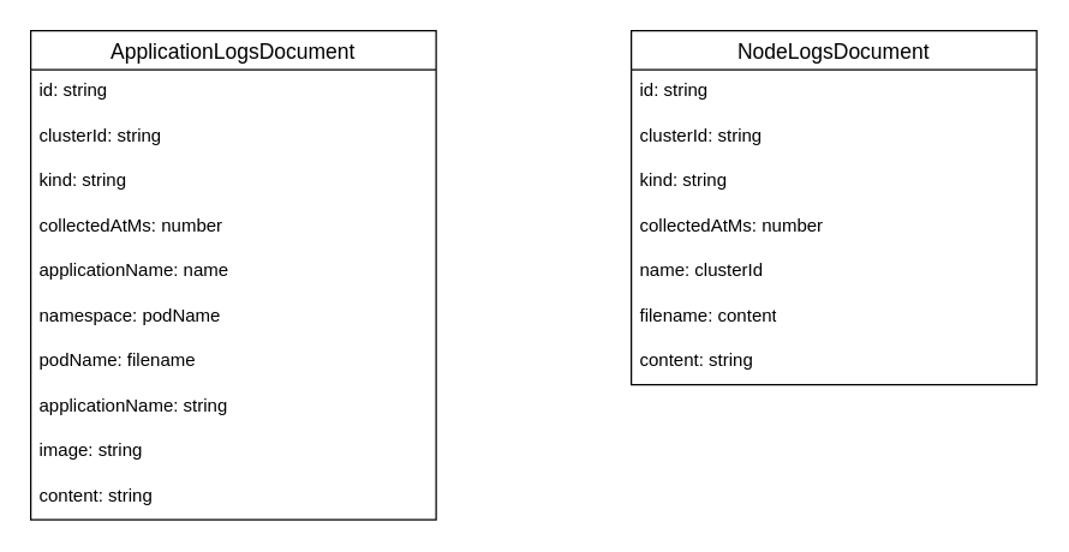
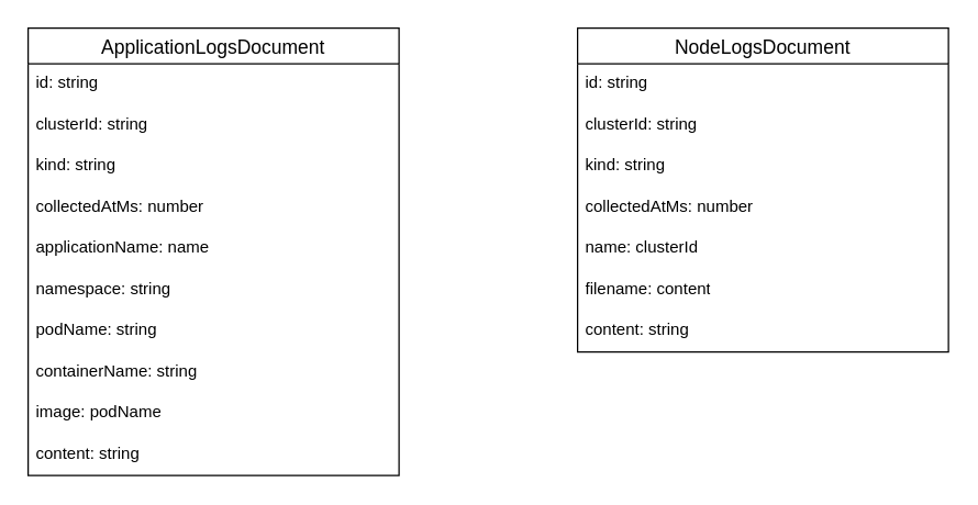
  <mxCell id="0" />
  <mxCell id="1" parent="0" />
  <mxCell id="2" value="ApplicationLogsDocument" style="swimlane;fontStyle=0;childLayout=stackLayout;horizontal=1;startSize=26;horizontalStack=0;resizeParent=1;resizeParentMax=0;resizeLast=0;collapsible=1;marginBottom=0;align=center;fontSize=14;" vertex="1" parent="1"><mxGeometry x="20" y="20" width="270" height="326" as="geometry" /></mxCell>
  <mxCell id="3" value="id: string" style="text;strokeColor=none;fillColor=none;spacingLeft=4;spacingRight=4;overflow=hidden;rotatable=0;points=[[0,0.5],[1,0.5]];portConstraint=eastwest;fontSize=12;whiteSpace=wrap;html=1;" vertex="1" parent="2"><mxGeometry y="26" width="270" height="30" as="geometry" /></mxCell>
  <mxCell id="4" value="clusterId: string" style="text;strokeColor=none;fillColor=none;spacingLeft=4;spacingRight=4;overflow=hidden;rotatable=0;points=[[0,0.5],[1,0.5]];portConstraint=eastwest;fontSize=12;whiteSpace=wrap;html=1;" vertex="1" parent="2"><mxGeometry y="56" width="270" height="30" as="geometry" /></mxCell>
  <mxCell id="5" value="kind: string" style="text;strokeColor=none;fillColor=none;spacingLeft=4;spacingRight=4;overflow=hidden;rotatable=0;points=[[0,0.5],[1,0.5]];portConstraint=eastwest;fontSize=12;whiteSpace=wrap;html=1;" vertex="1" parent="2"><mxGeometry y="86" width="270" height="30" as="geometry" /></mxCell>
  <mxCell id="6" value="collectedAtMs: number" style="text;strokeColor=none;fillColor=none;spacingLeft=4;spacingRight=4;overflow=hidden;rotatable=0;points=[[0,0.5],[1,0.5]];portConstraint=eastwest;fontSize=12;whiteSpace=wrap;html=1;" vertex="1" parent="2"><mxGeometry y="116" width="270" height="30" as="geometry" /></mxCell>
  <mxCell id="7" value="applicationName: name" style="text;strokeColor=none;fillColor=none;spacingLeft=4;spacingRight=4;overflow=hidden;rotatable=0;points=[[0,0.5],[1,0.5]];portConstraint=eastwest;fontSize=12;whiteSpace=wrap;html=1;" vertex="1" parent="2"><mxGeometry y="146" width="270" height="30" as="geometry" /></mxCell>
- <mxCell id="8" value="namespace: podName" style="text;strokeColor=none;fillColor=none;spacingLeft=4;spacingRight=4;overflow=hidden;rotatable=0;points=[[0,0.5],[1,0.5]];portConstraint=eastwest;fontSize=12;whiteSpace=wrap;html=1;" vertex="1" parent="2"><mxGeometry y="176" width="270" height="30" as="geometry" /></mxCell>
- <mxCell id="9" value="podName: filename" style="text;strokeColor=none;fillColor=none;spacingLeft=4;spacingRight=4;overflow=hidden;rotatable=0;points=[[0,0.5],[1,0.5]];portConstraint=eastwest;fontSize=12;whiteSpace=wrap;html=1;" vertex="1" parent="2"><mxGeometry y="206" width="270" height="30" as="geometry" /></mxCell>
- <mxCell id="10" value="applicationName: string" style="text;strokeColor=none;fillColor=none;spacingLeft=4;spacingRight=4;overflow=hidden;rotatable=0;points=[[0,0.5],[1,0.5]];portConstraint=eastwest;fontSize=12;whiteSpace=wrap;html=1;" vertex="1" parent="2"><mxGeometry y="236" width="270" height="30" as="geometry" /></mxCell>
- <mxCell id="11" value="image: string" style="text;strokeColor=none;fillColor=none;spacingLeft=4;spacingRight=4;overflow=hidden;rotatable=0;points=[[0,0.5],[1,0.5]];portConstraint=eastwest;fontSize=12;whiteSpace=wrap;html=1;" vertex="1" parent="2"><mxGeometry y="266" width="270" height="30" as="geometry" /></mxCell>
+ <mxCell id="8" value="namespace: string" style="text;strokeColor=none;fillColor=none;spacingLeft=4;spacingRight=4;overflow=hidden;rotatable=0;points=[[0,0.5],[1,0.5]];portConstraint=eastwest;fontSize=12;whiteSpace=wrap;html=1;" vertex="1" parent="2"><mxGeometry y="176" width="270" height="30" as="geometry" /></mxCell>
+ <mxCell id="9" value="podName: string" style="text;strokeColor=none;fillColor=none;spacingLeft=4;spacingRight=4;overflow=hidden;rotatable=0;points=[[0,0.5],[1,0.5]];portConstraint=eastwest;fontSize=12;whiteSpace=wrap;html=1;" vertex="1" parent="2"><mxGeometry y="206" width="270" height="30" as="geometry" /></mxCell>
+ <mxCell id="10" value="containerName: string" style="text;strokeColor=none;fillColor=none;spacingLeft=4;spacingRight=4;overflow=hidden;rotatable=0;points=[[0,0.5],[1,0.5]];portConstraint=eastwest;fontSize=12;whiteSpace=wrap;html=1;" vertex="1" parent="2"><mxGeometry y="236" width="270" height="30" as="geometry" /></mxCell>
+ <mxCell id="11" value="image: podName" style="text;strokeColor=none;fillColor=none;spacingLeft=4;spacingRight=4;overflow=hidden;rotatable=0;points=[[0,0.5],[1,0.5]];portConstraint=eastwest;fontSize=12;whiteSpace=wrap;html=1;" vertex="1" parent="2"><mxGeometry y="266" width="270" height="30" as="geometry" /></mxCell>
  <mxCell id="12" value="content: string" style="text;strokeColor=none;fillColor=none;spacingLeft=4;spacingRight=4;overflow=hidden;rotatable=0;points=[[0,0.5],[1,0.5]];portConstraint=eastwest;fontSize=12;whiteSpace=wrap;html=1;" vertex="1" parent="2"><mxGeometry y="296" width="270" height="30" as="geometry" /></mxCell>
  <mxCell id="13" value="NodeLogsDocument" style="swimlane;fontStyle=0;childLayout=stackLayout;horizontal=1;startSize=26;horizontalStack=0;resizeParent=1;resizeParentMax=0;resizeLast=0;collapsible=1;marginBottom=0;align=center;fontSize=14;" vertex="1" parent="1"><mxGeometry x="420" y="20" width="270" height="236" as="geometry" /></mxCell>
  <mxCell id="14" value="id: string" style="text;strokeColor=none;fillColor=none;spacingLeft=4;spacingRight=4;overflow=hidden;rotatable=0;points=[[0,0.5],[1,0.5]];portConstraint=eastwest;fontSize=12;whiteSpace=wrap;html=1;" vertex="1" parent="13"><mxGeometry y="26" width="270" height="30" as="geometry" /></mxCell>
  <mxCell id="15" value="clusterId: string" style="text;strokeColor=none;fillColor=none;spacingLeft=4;spacingRight=4;overflow=hidden;rotatable=0;points=[[0,0.5],[1,0.5]];portConstraint=eastwest;fontSize=12;whiteSpace=wrap;html=1;" vertex="1" parent="13"><mxGeometry y="56" width="270" height="30" as="geometry" /></mxCell>
  <mxCell id="16" value="kind: string" style="text;strokeColor=none;fillColor=none;spacingLeft=4;spacingRight=4;overflow=hidden;rotatable=0;points=[[0,0.5],[1,0.5]];portConstraint=eastwest;fontSize=12;whiteSpace=wrap;html=1;" vertex="1" parent="13"><mxGeometry y="86" width="270" height="30" as="geometry" /></mxCell>
  <mxCell id="17" value="collectedAtMs: number" style="text;strokeColor=none;fillColor=none;spacingLeft=4;spacingRight=4;overflow=hidden;rotatable=0;points=[[0,0.5],[1,0.5]];portConstraint=eastwest;fontSize=12;whiteSpace=wrap;html=1;" vertex="1" parent="13"><mxGeometry y="116" width="270" height="30" as="geometry" /></mxCell>
  <mxCell id="18" value="name: clusterId" style="text;strokeColor=none;fillColor=none;spacingLeft=4;spacingRight=4;overflow=hidden;rotatable=0;points=[[0,0.5],[1,0.5]];portConstraint=eastwest;fontSize=12;whiteSpace=wrap;html=1;" vertex="1" parent="13"><mxGeometry y="146" width="270" height="30" as="geometry" /></mxCell>
  <mxCell id="19" value="filename: content" style="text;strokeColor=none;fillColor=none;spacingLeft=4;spacingRight=4;overflow=hidden;rotatable=0;points=[[0,0.5],[1,0.5]];portConstraint=eastwest;fontSize=12;whiteSpace=wrap;html=1;" vertex="1" parent="13"><mxGeometry y="176" width="270" height="30" as="geometry" /></mxCell>
  <mxCell id="20" value="content: string" style="text;strokeColor=none;fillColor=none;spacingLeft=4;spacingRight=4;overflow=hidden;rotatable=0;points=[[0,0.5],[1,0.5]];portConstraint=eastwest;fontSize=12;whiteSpace=wrap;html=1;" vertex="1" parent="13"><mxGeometry y="206" width="270" height="30" as="geometry" /></mxCell>
